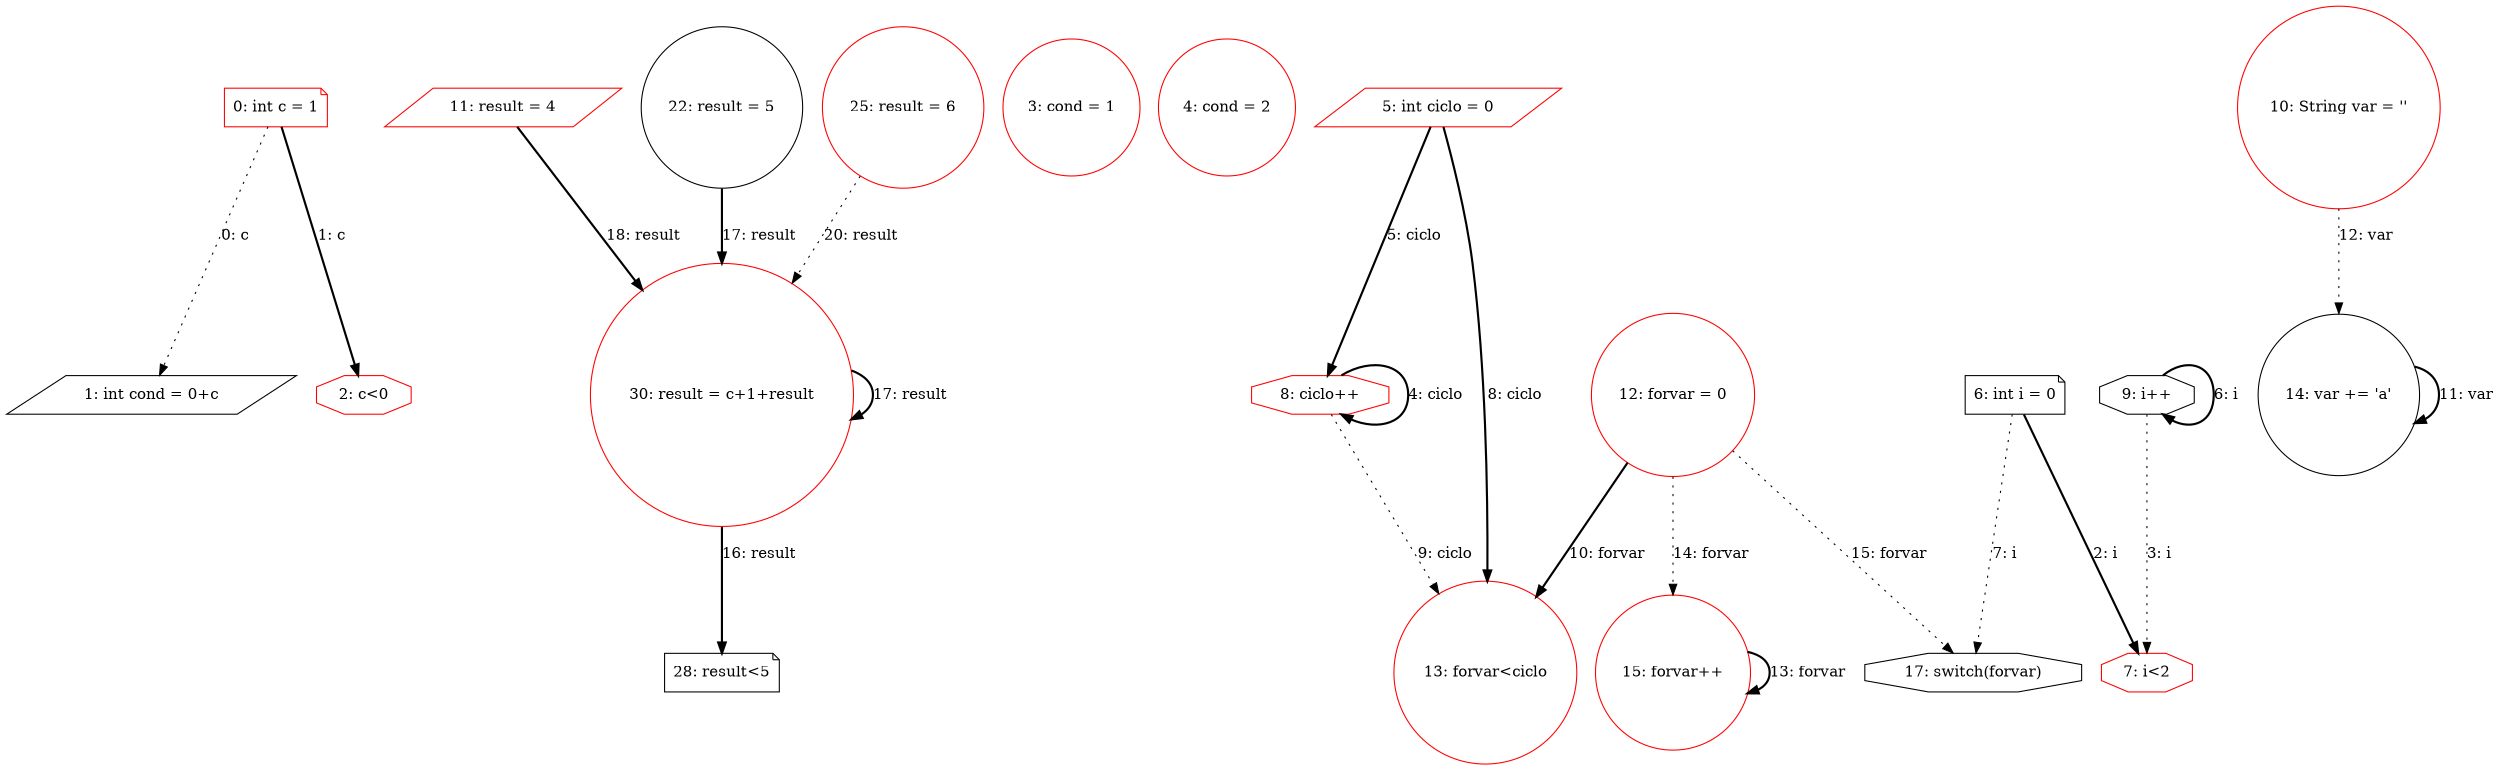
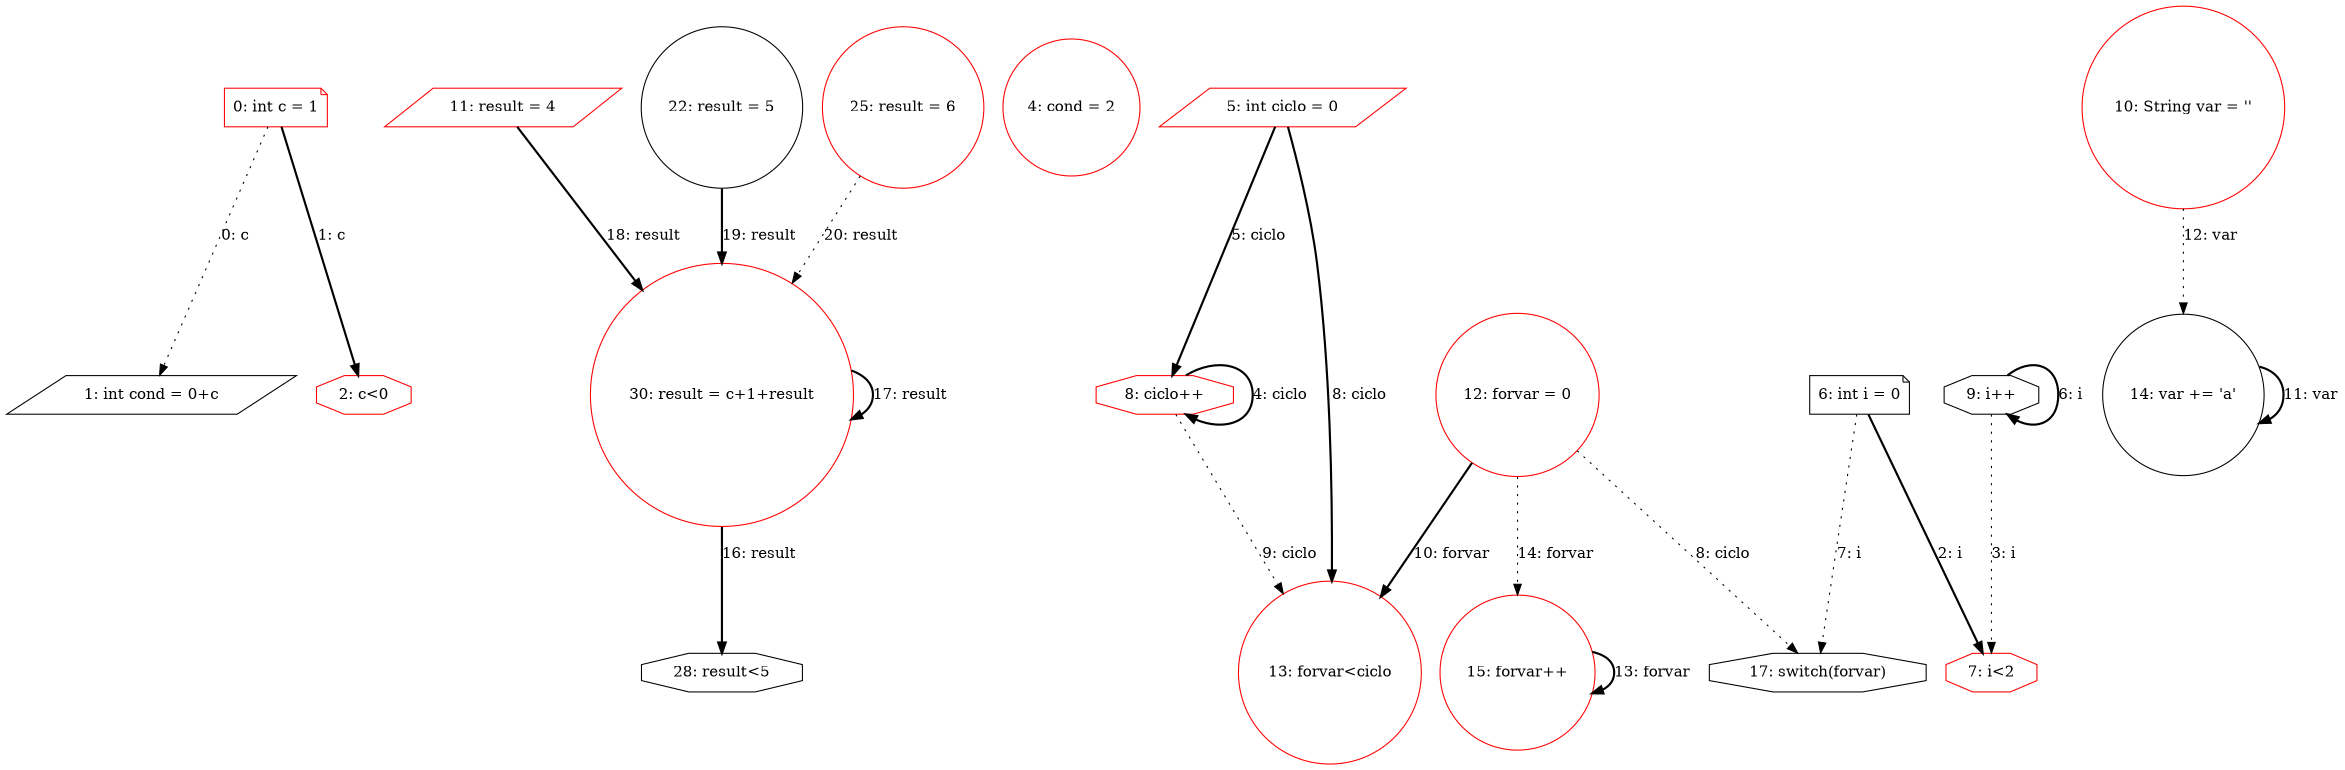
  digraph {
    node [color=red shape=circle]
    edge [style=bold]
    n1 [label="0: int c = 1" shape=note]
    n2 [color=black label="1: int cond = 0+c" shape=parallelogram]
    n3 [label="2: c<0" shape=octagon]
    n4 [label="30: result = c+1+result"]
-   n5 [color=black label="28: result<5" shape=note]
-   n6 [label="3: cond = 1"]
+   n5 [color=black label="28: result<5" shape=octagon]
    n7 [label="4: cond = 2"]
    n8 [label="5: int ciclo = 0" shape=parallelogram]
    n9 [label="8: ciclo++" shape=octagon]
    n10 [label="13: forvar<ciclo"]
    n11 [color=black label="6: int i = 0" shape=note]
    n12 [label="7: i<2" shape=octagon]
    n13 [color=black label="17: switch(forvar)" shape=octagon]
    n14 [color=black label="9: i++" shape=octagon]
    n15 [label="10: String var = ''"]
    n16 [color=black label="14: var += 'a'"]
    n17 [label="12: forvar = 0"]
    n18 [label="15: forvar++"]
    n19 [label="11: result = 4" shape=parallelogram]
    n20 [color=black label="22: result = 5"]
    n21 [label="25: result = 6"]
    n1 -> n2 [label="0: c" style=dotted]
    n1 -> n3 [label="1: c"]
    n4 -> n4 [label="17: result"]
    n4 -> n5 [label="16: result"]
    n8 -> n9 [label="5: ciclo"]
    n8 -> n10 [label="8: ciclo"]
    n9 -> n9 [label="4: ciclo"]
    n9 -> n10 [label="9: ciclo" style=dotted]
    n11 -> n12 [label="2: i"]
    n11 -> n13 [label="7: i" style=dotted]
    n14 -> n12 [label="3: i" style=dotted]
    n14 -> n14 [label="6: i"]
    n15 -> n16 [label="12: var" style=dotted]
    n16 -> n16 [label="11: var"]
    n17 -> n10 [label="10: forvar"]
-   n17 -> n13 [label="15: forvar" style=dotted]
+   n17 -> n13 [label="8: ciclo" style=dotted]
    n17 -> n18 [label="14: forvar" style=dotted]
    n18 -> n18 [label="13: forvar"]
    n19 -> n4 [label="18: result"]
-   n20 -> n4 [label="17: result"]
+   n20 -> n4 [label="19: result"]
    n21 -> n4 [label="20: result" style=dotted]
  }
